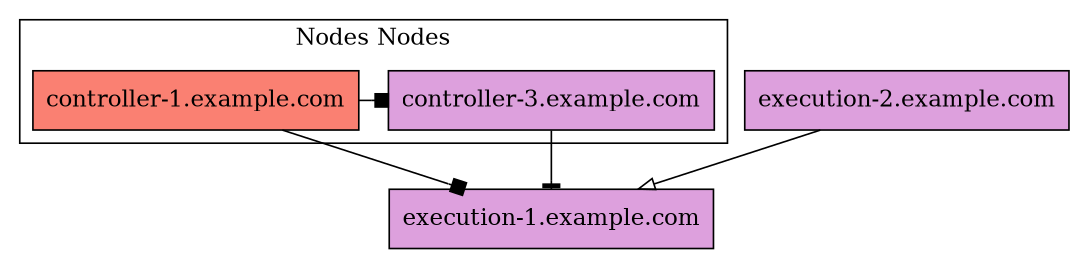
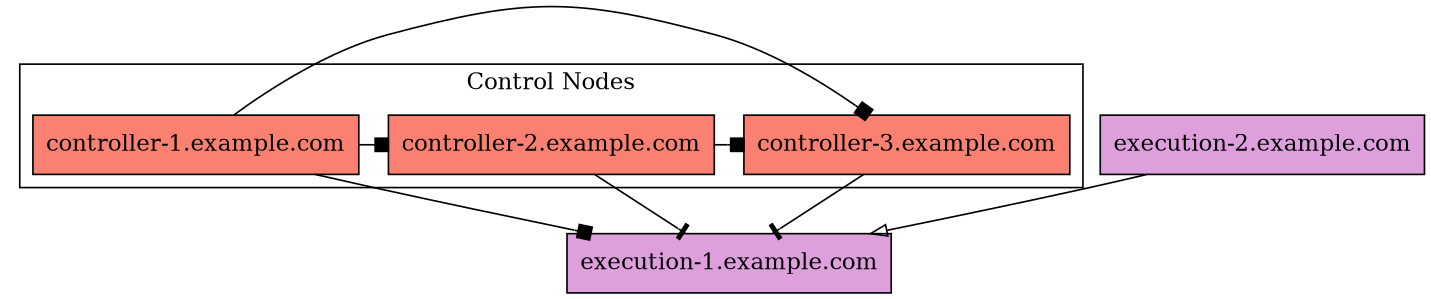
  strict digraph {
    rankdir=TB
    node [fillcolor=plum shape=box style=filled]
    edge [arrowhead=box]
    "controller-1.example.com" [fillcolor=salmon]
-   "controller-3.example.com"
+   "controller-2.example.com" [fillcolor=salmon]
+   "controller-3.example.com" [fillcolor=salmon]
    "execution-1.example.com"
    "execution-2.example.com"
    subgraph cluster_1 {
-     label="Nodes Nodes"
+     label="Control Nodes"
      type=solid
      subgraph sub_2 {
        label="Control Nodes"
        rank=same
        type=solid
        "controller-1.example.com"
+       "controller-2.example.com"
        "controller-3.example.com"
      }
    }
+   "controller-1.example.com" -> "controller-2.example.com"
    "controller-1.example.com" -> "controller-3.example.com"
    "controller-1.example.com" -> "execution-1.example.com"
+   "controller-2.example.com" -> "controller-3.example.com"
+   "controller-2.example.com" -> "execution-1.example.com" [arrowhead=tee]
    "controller-3.example.com" -> "execution-1.example.com" [arrowhead=tee]
    "execution-2.example.com" -> "execution-1.example.com" [arrowhead=onormal]
  }
